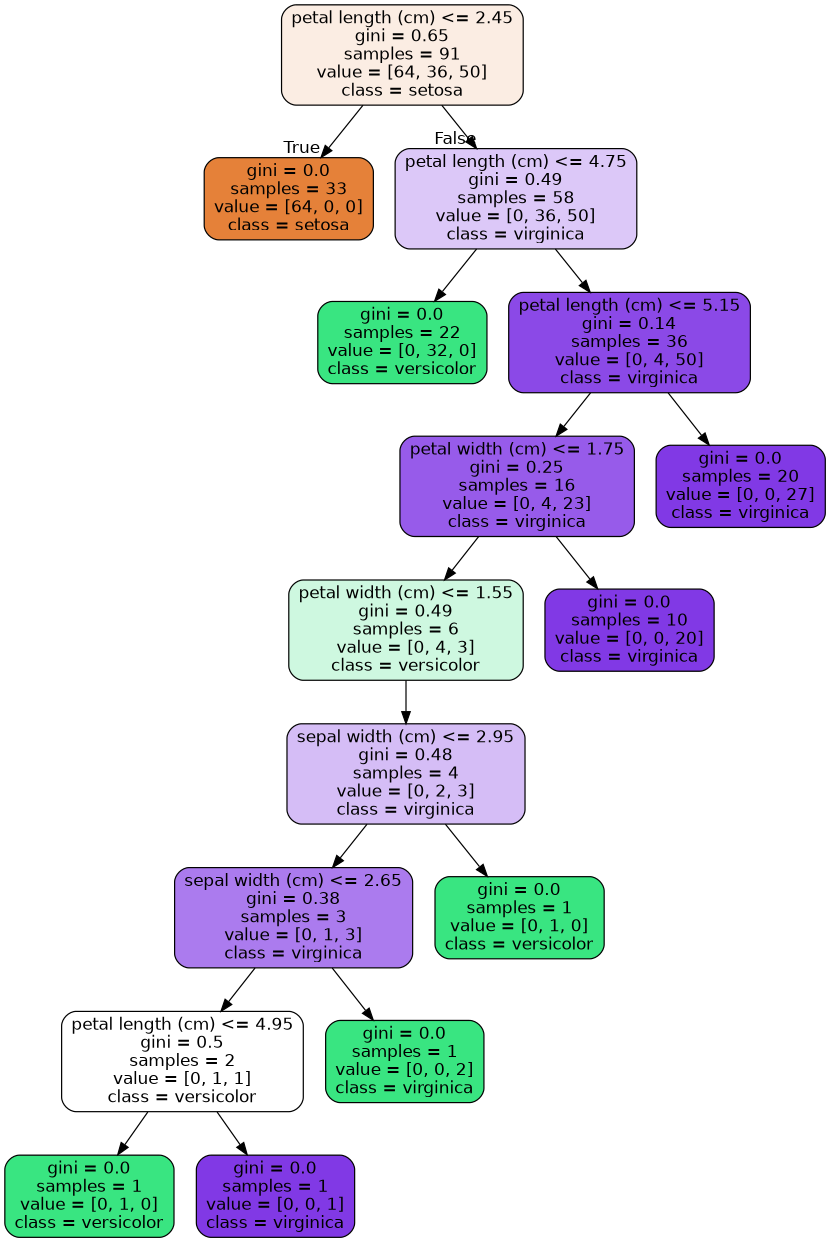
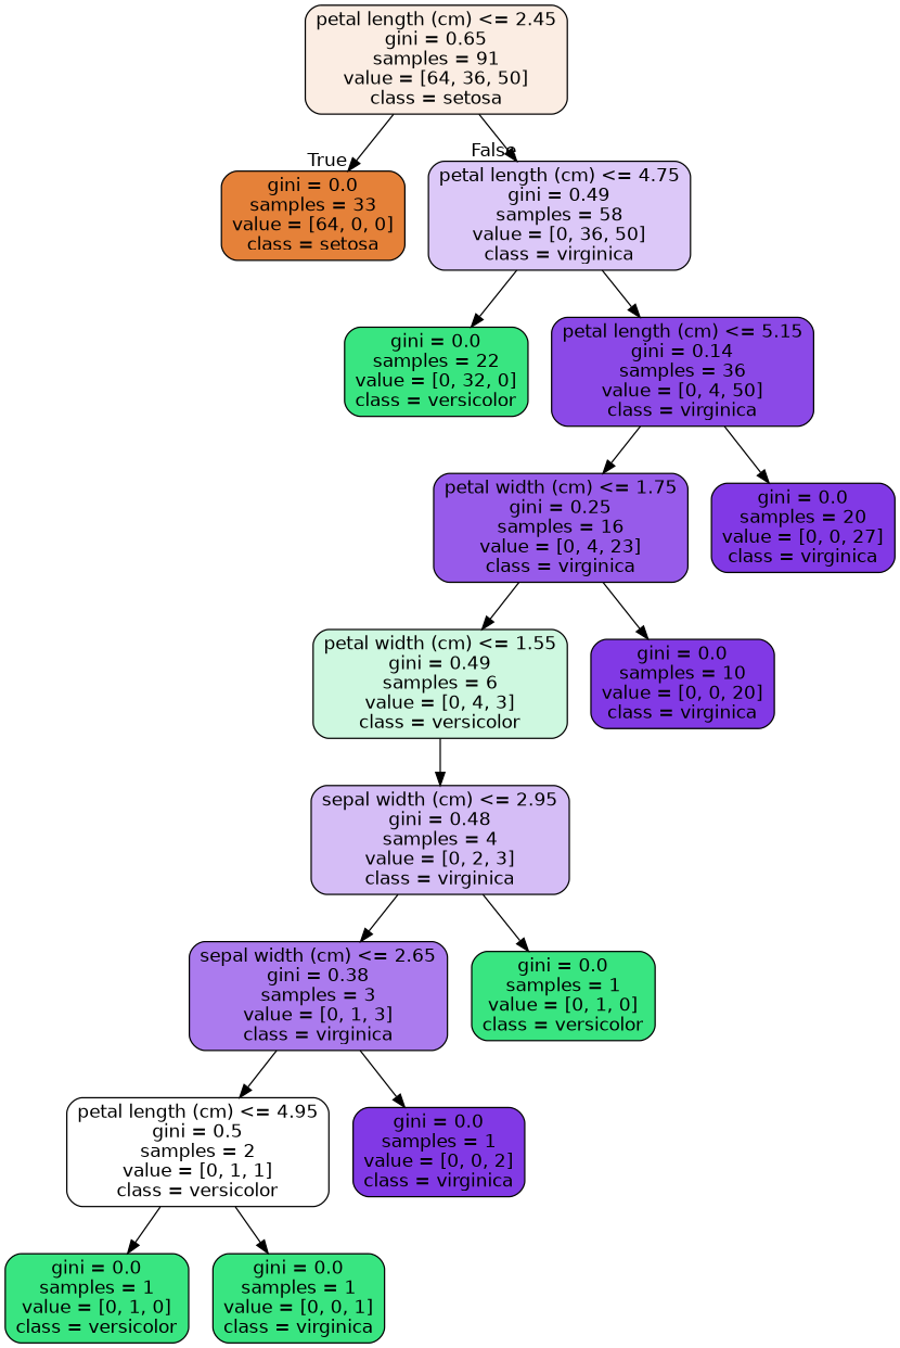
  digraph {
    node [color=black fillcolor="#8139e5" fontname=helvetica shape=box style="filled, rounded"]
    edge [fontname=helvetica]
    n1 [fillcolor="#fbede3" label="petal length (cm) <= 2.45\ngini = 0.65\nsamples = 91\nvalue = [64, 36, 50]\nclass = setosa"]
    n2 [fillcolor="#e58139" label="gini = 0.0\nsamples = 33\nvalue = [64, 0, 0]\nclass = setosa"]
    n3 [fillcolor="#dcc8f8" label="petal length (cm) <= 4.75\ngini = 0.49\nsamples = 58\nvalue = [0, 36, 50]\nclass = virginica"]
    n4 [fillcolor="#39e581" label="gini = 0.0\nsamples = 22\nvalue = [0, 32, 0]\nclass = versicolor"]
    n5 [fillcolor="#8b49e7" label="petal length (cm) <= 5.15\ngini = 0.14\nsamples = 36\nvalue = [0, 4, 50]\nclass = virginica"]
    n6 [fillcolor="#975bea" label="petal width (cm) <= 1.75\ngini = 0.25\nsamples = 16\nvalue = [0, 4, 23]\nclass = virginica"]
    n7 [label="gini = 0.0\nsamples = 20\nvalue = [0, 0, 27]\nclass = virginica"]
    n8 [fillcolor="#cef8e0" label="petal width (cm) <= 1.55\ngini = 0.49\nsamples = 6\nvalue = [0, 4, 3]\nclass = versicolor"]
    n9 [label="gini = 0.0\nsamples = 10\nvalue = [0, 0, 20]\nclass = virginica"]
    n10 [fillcolor="#d5bdf6" label="sepal width (cm) <= 2.95\ngini = 0.48\nsamples = 4\nvalue = [0, 2, 3]\nclass = virginica"]
    n11 [fillcolor="#ab7bee" label="sepal width (cm) <= 2.65\ngini = 0.38\nsamples = 3\nvalue = [0, 1, 3]\nclass = virginica"]
    n12 [fillcolor="#39e581" label="gini = 0.0\nsamples = 1\nvalue = [0, 1, 0]\nclass = versicolor"]
    n13 [fillcolor="#ffffff" label="petal length (cm) <= 4.95\ngini = 0.5\nsamples = 2\nvalue = [0, 1, 1]\nclass = versicolor"]
-   n14 [fillcolor="#39e581" label="gini = 0.0\nsamples = 1\nvalue = [0, 0, 2]\nclass = virginica"]
+   n14 [label="gini = 0.0\nsamples = 1\nvalue = [0, 0, 2]\nclass = virginica"]
    n15 [fillcolor="#39e581" label="gini = 0.0\nsamples = 1\nvalue = [0, 1, 0]\nclass = versicolor"]
-   n16 [label="gini = 0.0\nsamples = 1\nvalue = [0, 0, 1]\nclass = virginica"]
+   n16 [fillcolor="#39e581" label="gini = 0.0\nsamples = 1\nvalue = [0, 0, 1]\nclass = virginica"]
    n1 -> n2 [headlabel=True labelangle=45 labeldistance=2.5]
    n1 -> n3 [headlabel=False labelangle=-45 labeldistance=2.5]
    n3 -> n4
    n3 -> n5
    n5 -> n6
    n5 -> n7
    n6 -> n8
    n6 -> n9
    n8 -> n10
    n10 -> n11
    n10 -> n12
    n11 -> n13
    n11 -> n14
    n13 -> n15
    n13 -> n16
  }
